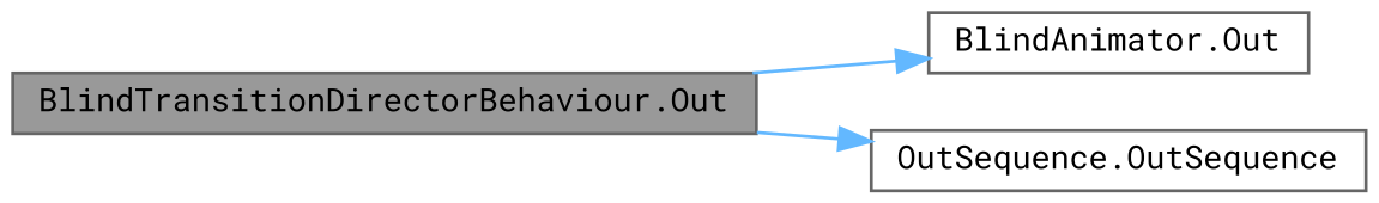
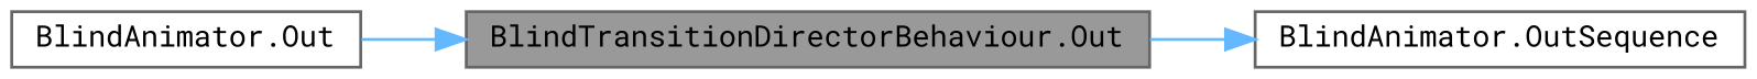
  digraph {
    fontname="Roboto Mono"
    rankdir=LR
    node [color=grey40 fillcolor=white fontname="Roboto Mono" fontsize=10 shape=box style=filled]
    edge [color=steelblue1 fontname="Roboto Mono" fontsize=10 labelfontname=Helvetica labelfontsize=10 style=solid]
    n1 [color=gray40 fillcolor=grey60 fontcolor=black height=0.2 label="BlindTransitionDirectorBehaviour.Out" width=0.4]
    n2 [height=0.2 label="BlindAnimator.Out" width=0.4]
-   n3 [height=0.2 label="OutSequence.OutSequence" width=0.4]
-   n1 -> n2
+   n3 [height=0.2 label="BlindAnimator.OutSequence" width=0.4]
+   n2 -> n1
    n1 -> n3
  }
